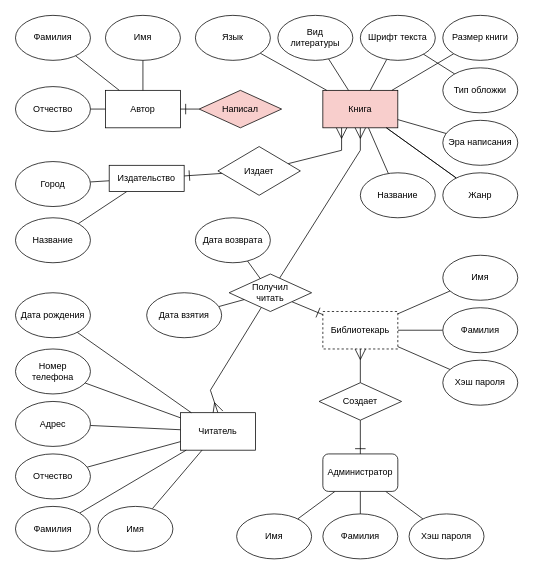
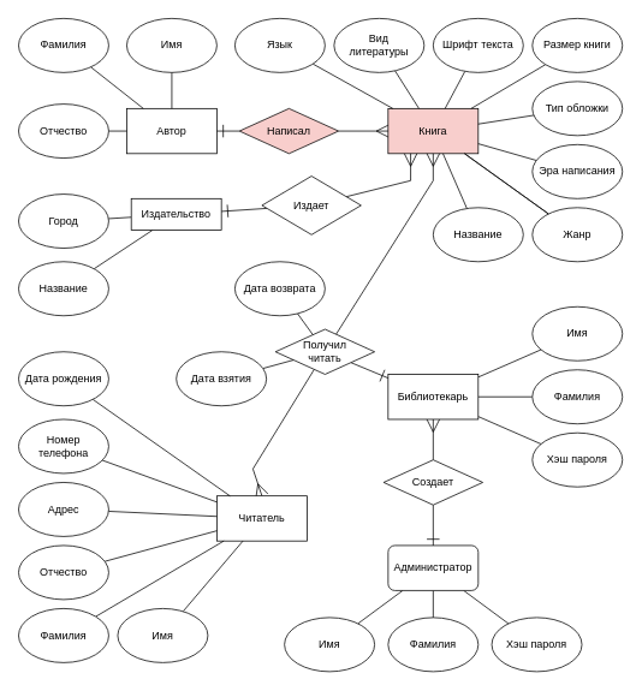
  <mxCell id="0" />
  <mxCell id="1" parent="0" />
  <mxCell id="2" style="edgeStyle=orthogonalEdgeStyle;rounded=0;orthogonalLoop=1;jettySize=auto;html=1;" edge="1" parent="1"><mxGeometry relative="1" as="geometry"><mxPoint x="325" y="280" as="targetPoint" /></mxGeometry></mxCell>
  <mxCell id="3" value="Автор" style="rounded=0;whiteSpace=wrap;html=1;" vertex="1" parent="1"><mxGeometry x="140" y="120" width="100" height="50" as="geometry" /></mxCell>
  <mxCell id="4" style="rounded=0;orthogonalLoop=1;jettySize=auto;html=1;endArrow=none;endFill=0;" edge="1" parent="1" source="5" target="3"><mxGeometry relative="1" as="geometry" /></mxCell>
  <mxCell id="5" value="Имя&lt;span style=&quot;color: rgba(0 , 0 , 0 , 0) ; font-family: monospace ; font-size: 0px&quot;&gt;%3CmxGraphModel%3E%3Croot%3E%3CmxCell%20id%3D%220%22%2F%3E%3CmxCell%20id%3D%221%22%20parent%3D%220%22%2F%3E%3CmxCell%20id%3D%222%22%20value%3D%22%D0%90%D0%B2%D1%82%D0%BE%D1%80%22%20style%3D%22rounded%3D0%3BwhiteSpace%3Dwrap%3Bhtml%3D1%3B%22%20vertex%3D%221%22%20parent%3D%221%22%3E%3CmxGeometry%20x%3D%22160%22%20y%3D%22320%22%20width%3D%22100%22%20height%3D%2250%22%20as%3D%22geometry%22%2F%3E%3C%2FmxCell%3E%3C%2Froot%3E%3C%2FmxGraphModel%3E&lt;/span&gt;" style="ellipse;whiteSpace=wrap;html=1;" vertex="1" parent="1"><mxGeometry x="140" y="20" width="100" height="60" as="geometry" /></mxCell>
  <mxCell id="6" style="rounded=0;orthogonalLoop=1;jettySize=auto;html=1;endArrow=none;endFill=0;" edge="1" parent="1" source="7" target="3"><mxGeometry relative="1" as="geometry" /></mxCell>
  <mxCell id="7" value="Фамилия" style="ellipse;whiteSpace=wrap;html=1;" vertex="1" parent="1"><mxGeometry x="20" y="20" width="100" height="60" as="geometry" /></mxCell>
  <mxCell id="8" style="rounded=0;orthogonalLoop=1;jettySize=auto;html=1;endArrow=none;endFill=0;" edge="1" parent="1" source="9" target="3"><mxGeometry relative="1" as="geometry" /></mxCell>
  <mxCell id="9" value="Отчество" style="ellipse;whiteSpace=wrap;html=1;" vertex="1" parent="1"><mxGeometry x="20" y="115" width="100" height="60" as="geometry" /></mxCell>
  <mxCell id="10" value="Книга" style="rounded=0;whiteSpace=wrap;html=1;fillColor=#f8cecc;" vertex="1" parent="1"><mxGeometry x="430" y="120" width="100" height="50" as="geometry" /></mxCell>
  <mxCell id="11" style="edgeStyle=none;rounded=0;orthogonalLoop=1;jettySize=auto;html=1;endArrow=none;endFill=0;" edge="1" parent="1" source="12" target="10"><mxGeometry relative="1" as="geometry" /></mxCell>
  <mxCell id="12" value="Название&lt;span style=&quot;color: rgba(0 , 0 , 0 , 0) ; font-family: monospace ; font-size: 0px&quot;&gt;%3CmxGraphModel%3E%3Croot%3E%3CmxCell%20id%3D%220%22%2F%3E%3CmxCell%20id%3D%221%22%20parent%3D%220%22%2F%3E%3CmxCell%20id%3D%222%22%20value%3D%22%D0%98%D0%BC%D1%8F%26lt%3Bspan%20style%3D%26quot%3Bcolor%3A%20rgba(0%20%2C%200%20%2C%200%20%2C%200)%20%3B%20font-family%3A%20monospace%20%3B%20font-size%3A%200px%26quot%3B%26gt%3B%253CmxGraphModel%253E%253Croot%253E%253CmxCell%2520id%253D%25220%2522%252F%253E%253CmxCell%2520id%253D%25221%2522%2520parent%253D%25220%2522%252F%253E%253CmxCell%2520id%253D%25222%2522%2520value%253D%2522%25D0%2590%25D0%25B2%25D1%2582%25D0%25BE%25D1%2580%2522%2520style%253D%2522rounded%253D0%253BwhiteSpace%253Dwrap%253Bhtml%253D1%253B%2522%2520vertex%253D%25221%2522%2520parent%253D%25221%2522%253E%253CmxGeometry%2520x%253D%2522160%2522%2520y%253D%2522320%2522%2520width%253D%2522100%2522%2520height%253D%252250%2522%2520as%253D%2522geometry%2522%252F%253E%253C%252FmxCell%253E%253C%252Froot%253E%253C%252FmxGraphModel%253E%26lt%3B%2Fspan%26gt%3B%22%20style%3D%22ellipse%3BwhiteSpace%3Dwrap%3Bhtml%3D1%3B%22%20vertex%3D%221%22%20parent%3D%221%22%3E%3CmxGeometry%20x%3D%2220%22%20y%3D%2280%22%20width%3D%22100%22%20height%3D%2260%22%20as%3D%22geometry%22%2F%3E%3C%2FmxCell%3E%3C%2Froot%3E%3C%2FmxGraphModel%3E&lt;/span&gt;" style="ellipse;whiteSpace=wrap;html=1;" vertex="1" parent="1"><mxGeometry x="480" y="230" width="100" height="60" as="geometry" /></mxCell>
  <mxCell id="13" style="edgeStyle=none;rounded=0;orthogonalLoop=1;jettySize=auto;html=1;endArrow=none;endFill=0;" edge="1" parent="1" source="14" target="10"><mxGeometry relative="1" as="geometry" /></mxCell>
  <mxCell id="14" value="Язык" style="ellipse;whiteSpace=wrap;html=1;" vertex="1" parent="1"><mxGeometry x="260" y="20" width="100" height="60" as="geometry" /></mxCell>
  <mxCell id="15" style="edgeStyle=none;rounded=0;orthogonalLoop=1;jettySize=auto;html=1;endArrow=none;endFill=0;" edge="1" parent="1" source="17" target="10"><mxGeometry relative="1" as="geometry" /></mxCell>
  <mxCell id="16" style="edgeStyle=none;rounded=0;orthogonalLoop=1;jettySize=auto;html=1;endArrow=none;endFill=0;" edge="1" parent="1" source="17" target="10"><mxGeometry relative="1" as="geometry" /></mxCell>
  <mxCell id="17" value="Жанр" style="ellipse;whiteSpace=wrap;html=1;" vertex="1" parent="1"><mxGeometry x="590" y="230" width="100" height="60" as="geometry" /></mxCell>
  <mxCell id="18" style="edgeStyle=none;rounded=0;orthogonalLoop=1;jettySize=auto;html=1;endArrow=none;endFill=0;" edge="1" parent="1" source="19" target="10"><mxGeometry relative="1" as="geometry" /></mxCell>
  <mxCell id="19" value="Вид &lt;br&gt;литературы" style="ellipse;whiteSpace=wrap;html=1;" vertex="1" parent="1"><mxGeometry x="370" y="20" width="100" height="60" as="geometry" /></mxCell>
  <mxCell id="20" style="edgeStyle=none;rounded=0;orthogonalLoop=1;jettySize=auto;html=1;endArrow=none;endFill=0;" edge="1" parent="1" source="21" target="10"><mxGeometry relative="1" as="geometry" /></mxCell>
  <mxCell id="21" value="Шрифт текста" style="ellipse;whiteSpace=wrap;html=1;" vertex="1" parent="1"><mxGeometry x="480" y="20" width="100" height="60" as="geometry" /></mxCell>
  <mxCell id="22" style="edgeStyle=none;rounded=0;orthogonalLoop=1;jettySize=auto;html=1;endArrow=none;endFill=0;" edge="1" parent="1" source="23" target="10"><mxGeometry relative="1" as="geometry" /></mxCell>
  <mxCell id="23" value="Эра написания" style="ellipse;whiteSpace=wrap;html=1;" vertex="1" parent="1"><mxGeometry x="590" y="160" width="100" height="60" as="geometry" /></mxCell>
  <mxCell id="24" style="edgeStyle=none;rounded=0;orthogonalLoop=1;jettySize=auto;html=1;endArrow=none;endFill=0;" edge="1" parent="1" source="25" target="10"><mxGeometry relative="1" as="geometry" /></mxCell>
  <mxCell id="25" value="Размер книги" style="ellipse;whiteSpace=wrap;html=1;" vertex="1" parent="1"><mxGeometry x="590" y="20" width="100" height="60" as="geometry" /></mxCell>
- <mxCell id="26" style="edgeStyle=none;rounded=0;orthogonalLoop=1;jettySize=auto;html=1;endArrow=none;endFill=0;" edge="1" parent="1" source="27" target="21"><mxGeometry relative="1" as="geometry" /></mxCell>
+ <mxCell id="26" style="edgeStyle=none;rounded=0;orthogonalLoop=1;jettySize=auto;html=1;endArrow=none;endFill=0;" edge="1" parent="1" source="27" target="10"><mxGeometry relative="1" as="geometry" /></mxCell>
  <mxCell id="27" value="Тип обложки" style="ellipse;whiteSpace=wrap;html=1;" vertex="1" parent="1"><mxGeometry x="590" y="90" width="100" height="60" as="geometry" /></mxCell>
+ <mxCell id="28" style="edgeStyle=none;rounded=0;orthogonalLoop=1;jettySize=auto;html=1;endArrow=ERmany;endFill=0;endSize=11;" edge="1" parent="1" source="30" target="10"><mxGeometry relative="1" as="geometry" /></mxCell>
  <mxCell id="29" style="edgeStyle=none;rounded=0;orthogonalLoop=1;jettySize=auto;html=1;endArrow=ERone;endFill=0;startArrow=none;startFill=0;endSize=12;" edge="1" parent="1" source="30" target="3"><mxGeometry relative="1" as="geometry" /></mxCell>
  <mxCell id="30" value="Написал" style="rhombus;whiteSpace=wrap;html=1;fillColor=#f8cecc;" vertex="1" parent="1"><mxGeometry x="265" y="120" width="110" height="50" as="geometry" /></mxCell>
  <mxCell id="31" style="edgeStyle=none;rounded=0;orthogonalLoop=1;jettySize=auto;html=1;endArrow=none;endFill=0;startSize=6;endSize=6;strokeWidth=1;" edge="1" parent="1" source="34" target="35"><mxGeometry relative="1" as="geometry" /></mxCell>
  <mxCell id="32" style="edgeStyle=none;rounded=0;orthogonalLoop=1;jettySize=auto;html=1;endArrow=none;endFill=0;startSize=6;endSize=6;strokeWidth=1;" edge="1" parent="1" source="34" target="36"><mxGeometry relative="1" as="geometry" /></mxCell>
  <mxCell id="33" style="edgeStyle=none;rounded=0;orthogonalLoop=1;jettySize=auto;html=1;endArrow=none;endFill=0;startSize=12;endSize=12;strokeWidth=1;startArrow=ERone;startFill=0;" edge="1" parent="1" source="34" target="38"><mxGeometry relative="1" as="geometry" /></mxCell>
  <mxCell id="34" value="Издательство" style="rounded=0;whiteSpace=wrap;html=1;" vertex="1" parent="1"><mxGeometry x="145" y="220" width="100" height="35" as="geometry" /></mxCell>
  <mxCell id="35" value="Город" style="ellipse;whiteSpace=wrap;html=1;" vertex="1" parent="1"><mxGeometry x="20" y="215" width="100" height="60" as="geometry" /></mxCell>
  <mxCell id="36" value="Название" style="ellipse;whiteSpace=wrap;html=1;" vertex="1" parent="1"><mxGeometry x="20" y="290" width="100" height="60" as="geometry" /></mxCell>
  <mxCell id="37" style="edgeStyle=none;rounded=0;orthogonalLoop=1;jettySize=auto;html=1;endArrow=ERmany;endFill=0;startSize=12;endSize=12;strokeWidth=1;entryX=0.25;entryY=1;entryDx=0;entryDy=0;" edge="1" parent="1" source="38" target="10"><mxGeometry relative="1" as="geometry"><Array as="points"><mxPoint x="455" y="200" /></Array></mxGeometry></mxCell>
  <mxCell id="38" value="Издает" style="rhombus;whiteSpace=wrap;html=1;" vertex="1" parent="1"><mxGeometry x="290" y="195" width="110" height="65" as="geometry" /></mxCell>
  <mxCell id="39" style="edgeStyle=none;rounded=0;orthogonalLoop=1;jettySize=auto;html=1;endArrow=none;endFill=0;startSize=6;endSize=6;strokeWidth=1;" edge="1" parent="1" source="42" target="43"><mxGeometry relative="1" as="geometry" /></mxCell>
  <mxCell id="40" style="edgeStyle=none;rounded=0;orthogonalLoop=1;jettySize=auto;html=1;endArrow=none;endFill=0;startSize=6;endSize=6;strokeWidth=1;" edge="1" parent="1" source="42" target="44"><mxGeometry relative="1" as="geometry" /></mxCell>
  <mxCell id="41" style="edgeStyle=none;rounded=0;orthogonalLoop=1;jettySize=auto;html=1;endArrow=none;endFill=0;startSize=6;endSize=6;strokeWidth=1;" edge="1" parent="1" source="42" target="45"><mxGeometry relative="1" as="geometry" /></mxCell>
- <mxCell id="42" value="Библиотекарь" style="rounded=0;whiteSpace=wrap;html=1;dashed=1;" vertex="1" parent="1"><mxGeometry x="430" y="415" width="100" height="50" as="geometry" /></mxCell>
+ <mxCell id="42" value="Библиотекарь" style="rounded=0;whiteSpace=wrap;html=1;" vertex="1" parent="1"><mxGeometry x="430" y="415" width="100" height="50" as="geometry" /></mxCell>
  <mxCell id="43" value="Имя&lt;span style=&quot;color: rgba(0 , 0 , 0 , 0) ; font-family: monospace ; font-size: 0px&quot;&gt;%3CmxGraphModel%3E%3Croot%3E%3CmxCell%20id%3D%220%22%2F%3E%3CmxCell%20id%3D%221%22%20parent%3D%220%22%2F%3E%3CmxCell%20id%3D%222%22%20value%3D%22%D0%90%D0%B2%D1%82%D0%BE%D1%80%22%20style%3D%22rounded%3D0%3BwhiteSpace%3Dwrap%3Bhtml%3D1%3B%22%20vertex%3D%221%22%20parent%3D%221%22%3E%3CmxGeometry%20x%3D%22160%22%20y%3D%22320%22%20width%3D%22100%22%20height%3D%2250%22%20as%3D%22geometry%22%2F%3E%3C%2FmxCell%3E%3C%2Froot%3E%3C%2FmxGraphModel%3E&lt;/span&gt;" style="ellipse;whiteSpace=wrap;html=1;" vertex="1" parent="1"><mxGeometry x="590" y="340" width="100" height="60" as="geometry" /></mxCell>
  <mxCell id="44" value="Фамилия" style="ellipse;whiteSpace=wrap;html=1;" vertex="1" parent="1"><mxGeometry x="590" y="410" width="100" height="60" as="geometry" /></mxCell>
  <mxCell id="45" value="Хэш пароля" style="ellipse;whiteSpace=wrap;html=1;" vertex="1" parent="1"><mxGeometry x="590" y="480" width="100" height="60" as="geometry" /></mxCell>
  <mxCell id="46" style="edgeStyle=none;rounded=0;orthogonalLoop=1;jettySize=auto;html=1;endArrow=none;endFill=0;startSize=6;endSize=6;strokeWidth=1;" edge="1" parent="1" source="49" target="50"><mxGeometry relative="1" as="geometry" /></mxCell>
  <mxCell id="47" style="edgeStyle=none;rounded=0;orthogonalLoop=1;jettySize=auto;html=1;endArrow=none;endFill=0;startSize=6;endSize=6;strokeWidth=1;" edge="1" parent="1" source="49" target="51"><mxGeometry relative="1" as="geometry" /></mxCell>
  <mxCell id="48" style="edgeStyle=none;rounded=0;orthogonalLoop=1;jettySize=auto;html=1;endArrow=none;endFill=0;startSize=6;endSize=6;strokeWidth=1;" edge="1" parent="1" source="49" target="52"><mxGeometry relative="1" as="geometry" /></mxCell>
  <mxCell id="49" value="Администратор" style="whiteSpace=wrap;html=1;rounded=1;" vertex="1" parent="1"><mxGeometry x="430" y="605" width="100" height="50" as="geometry" /></mxCell>
  <mxCell id="50" value="Имя&lt;span style=&quot;color: rgba(0 , 0 , 0 , 0) ; font-family: monospace ; font-size: 0px&quot;&gt;%3CmxGraphModel%3E%3Croot%3E%3CmxCell%20id%3D%220%22%2F%3E%3CmxCell%20id%3D%221%22%20parent%3D%220%22%2F%3E%3CmxCell%20id%3D%222%22%20value%3D%22%D0%90%D0%B2%D1%82%D0%BE%D1%80%22%20style%3D%22rounded%3D0%3BwhiteSpace%3Dwrap%3Bhtml%3D1%3B%22%20vertex%3D%221%22%20parent%3D%221%22%3E%3CmxGeometry%20x%3D%22160%22%20y%3D%22320%22%20width%3D%22100%22%20height%3D%2250%22%20as%3D%22geometry%22%2F%3E%3C%2FmxCell%3E%3C%2Froot%3E%3C%2FmxGraphModel%3E&lt;/span&gt;" style="ellipse;whiteSpace=wrap;html=1;" vertex="1" parent="1"><mxGeometry x="315" y="685" width="100" height="60" as="geometry" /></mxCell>
  <mxCell id="51" value="Фамилия" style="ellipse;whiteSpace=wrap;html=1;" vertex="1" parent="1"><mxGeometry x="430" y="685" width="100" height="60" as="geometry" /></mxCell>
  <mxCell id="52" value="Хэш пароля" style="ellipse;whiteSpace=wrap;html=1;" vertex="1" parent="1"><mxGeometry x="545" y="685" width="100" height="60" as="geometry" /></mxCell>
  <mxCell id="53" style="edgeStyle=none;rounded=0;orthogonalLoop=1;jettySize=auto;html=1;endArrow=ERmany;endFill=0;startSize=6;endSize=12;strokeWidth=1;" edge="1" parent="1" source="55" target="42"><mxGeometry relative="1" as="geometry" /></mxCell>
  <mxCell id="54" style="edgeStyle=none;rounded=0;orthogonalLoop=1;jettySize=auto;html=1;endArrow=ERone;endFill=0;startSize=12;endSize=12;strokeWidth=1;" edge="1" parent="1" source="55" target="49"><mxGeometry relative="1" as="geometry" /></mxCell>
  <mxCell id="55" value="Создает" style="rhombus;whiteSpace=wrap;html=1;" vertex="1" parent="1"><mxGeometry x="425" y="510" width="110" height="50" as="geometry" /></mxCell>
  <mxCell id="56" style="edgeStyle=none;rounded=0;orthogonalLoop=1;jettySize=auto;html=1;endArrow=none;endFill=0;startSize=12;endSize=12;strokeWidth=1;startArrow=ERmany;startFill=0;exitX=0.5;exitY=0;exitDx=0;exitDy=0;" edge="1" parent="1" source="57" target="72"><mxGeometry relative="1" as="geometry"><Array as="points"><mxPoint x="280" y="520" /></Array></mxGeometry></mxCell>
  <mxCell id="57" value="Читатель" style="rounded=0;whiteSpace=wrap;html=1;fillColor=default;fontColor=default;" vertex="1" parent="1"><mxGeometry x="240" y="550" width="100" height="50" as="geometry" /></mxCell>
  <mxCell id="58" style="edgeStyle=none;rounded=0;orthogonalLoop=1;jettySize=auto;html=1;endArrow=none;endFill=0;startSize=6;endSize=12;strokeWidth=1;" edge="1" parent="1" source="59" target="57"><mxGeometry relative="1" as="geometry" /></mxCell>
  <mxCell id="59" value="Имя&lt;span style=&quot;color: rgba(0 , 0 , 0 , 0) ; font-family: monospace ; font-size: 0px&quot;&gt;%3CmxGraphModel%3E%3Croot%3E%3CmxCell%20id%3D%220%22%2F%3E%3CmxCell%20id%3D%221%22%20parent%3D%220%22%2F%3E%3CmxCell%20id%3D%222%22%20value%3D%22%D0%90%D0%B2%D1%82%D0%BE%D1%80%22%20style%3D%22rounded%3D0%3BwhiteSpace%3Dwrap%3Bhtml%3D1%3B%22%20vertex%3D%221%22%20parent%3D%221%22%3E%3CmxGeometry%20x%3D%22160%22%20y%3D%22320%22%20width%3D%22100%22%20height%3D%2250%22%20as%3D%22geometry%22%2F%3E%3C%2FmxCell%3E%3C%2Froot%3E%3C%2FmxGraphModel%3E&lt;/span&gt;" style="ellipse;whiteSpace=wrap;html=1;" vertex="1" parent="1"><mxGeometry x="130" y="675" width="100" height="60" as="geometry" /></mxCell>
  <mxCell id="60" style="edgeStyle=none;rounded=0;orthogonalLoop=1;jettySize=auto;html=1;endArrow=none;endFill=0;startSize=6;endSize=12;strokeWidth=1;" edge="1" parent="1" source="61" target="57"><mxGeometry relative="1" as="geometry" /></mxCell>
  <mxCell id="61" value="Фамилия" style="ellipse;whiteSpace=wrap;html=1;" vertex="1" parent="1"><mxGeometry x="20" y="675" width="100" height="60" as="geometry" /></mxCell>
  <mxCell id="62" style="edgeStyle=none;rounded=0;orthogonalLoop=1;jettySize=auto;html=1;endArrow=none;endFill=0;startSize=6;endSize=12;strokeWidth=1;" edge="1" parent="1" source="63" target="57"><mxGeometry relative="1" as="geometry" /></mxCell>
  <mxCell id="63" value="Отчество" style="ellipse;whiteSpace=wrap;html=1;" vertex="1" parent="1"><mxGeometry x="20" y="605" width="100" height="60" as="geometry" /></mxCell>
  <mxCell id="64" style="edgeStyle=none;rounded=0;orthogonalLoop=1;jettySize=auto;html=1;endArrow=none;endFill=0;startSize=6;endSize=12;strokeWidth=1;" edge="1" parent="1" source="65" target="57"><mxGeometry relative="1" as="geometry" /></mxCell>
  <mxCell id="65" value="Адрес" style="ellipse;whiteSpace=wrap;html=1;" vertex="1" parent="1"><mxGeometry x="20" y="535" width="100" height="60" as="geometry" /></mxCell>
  <mxCell id="66" style="edgeStyle=none;rounded=0;orthogonalLoop=1;jettySize=auto;html=1;endArrow=none;endFill=0;startSize=6;endSize=12;strokeWidth=1;" edge="1" parent="1" source="67" target="57"><mxGeometry relative="1" as="geometry" /></mxCell>
  <mxCell id="67" value="Номер &lt;br&gt;телефона" style="ellipse;whiteSpace=wrap;html=1;" vertex="1" parent="1"><mxGeometry x="20" y="465" width="100" height="60" as="geometry" /></mxCell>
  <mxCell id="68" style="edgeStyle=none;rounded=0;orthogonalLoop=1;jettySize=auto;html=1;endArrow=none;endFill=0;startSize=6;endSize=12;strokeWidth=1;" edge="1" parent="1" source="69" target="57"><mxGeometry relative="1" as="geometry" /></mxCell>
  <mxCell id="69" value="Дата рождения" style="ellipse;whiteSpace=wrap;html=1;" vertex="1" parent="1"><mxGeometry x="20" y="390" width="100" height="60" as="geometry" /></mxCell>
  <mxCell id="70" style="rounded=0;orthogonalLoop=1;jettySize=auto;html=1;endArrow=ERmany;endFill=0;startSize=6;endSize=12;strokeWidth=1;entryX=0.5;entryY=1;entryDx=0;entryDy=0;" edge="1" parent="1" source="72" target="10"><mxGeometry relative="1" as="geometry"><Array as="points"><mxPoint x="480" y="200" /></Array></mxGeometry></mxCell>
  <mxCell id="71" style="edgeStyle=none;rounded=0;orthogonalLoop=1;jettySize=auto;html=1;endArrow=ERone;endFill=0;startSize=6;endSize=12;strokeWidth=1;" edge="1" parent="1" source="72" target="42"><mxGeometry relative="1" as="geometry" /></mxCell>
  <mxCell id="72" value="Получил&lt;br&gt;читать" style="rhombus;whiteSpace=wrap;html=1;" vertex="1" parent="1"><mxGeometry x="305" y="365" width="110" height="50" as="geometry" /></mxCell>
  <mxCell id="73" style="edgeStyle=none;rounded=0;orthogonalLoop=1;jettySize=auto;html=1;startArrow=none;startFill=0;endArrow=none;endFill=0;startSize=12;endSize=12;strokeWidth=1;" edge="1" parent="1" source="74" target="72"><mxGeometry relative="1" as="geometry" /></mxCell>
  <mxCell id="74" value="Дата взятия" style="ellipse;whiteSpace=wrap;html=1;" vertex="1" parent="1"><mxGeometry x="195" y="390" width="100" height="60" as="geometry" /></mxCell>
  <mxCell id="75" style="edgeStyle=none;rounded=0;orthogonalLoop=1;jettySize=auto;html=1;startArrow=none;startFill=0;endArrow=none;endFill=0;startSize=12;endSize=12;strokeWidth=1;" edge="1" parent="1" source="76" target="72"><mxGeometry relative="1" as="geometry" /></mxCell>
  <mxCell id="76" value="Дата возврата" style="ellipse;whiteSpace=wrap;html=1;" vertex="1" parent="1"><mxGeometry x="260" y="290" width="100" height="60" as="geometry" /></mxCell>
